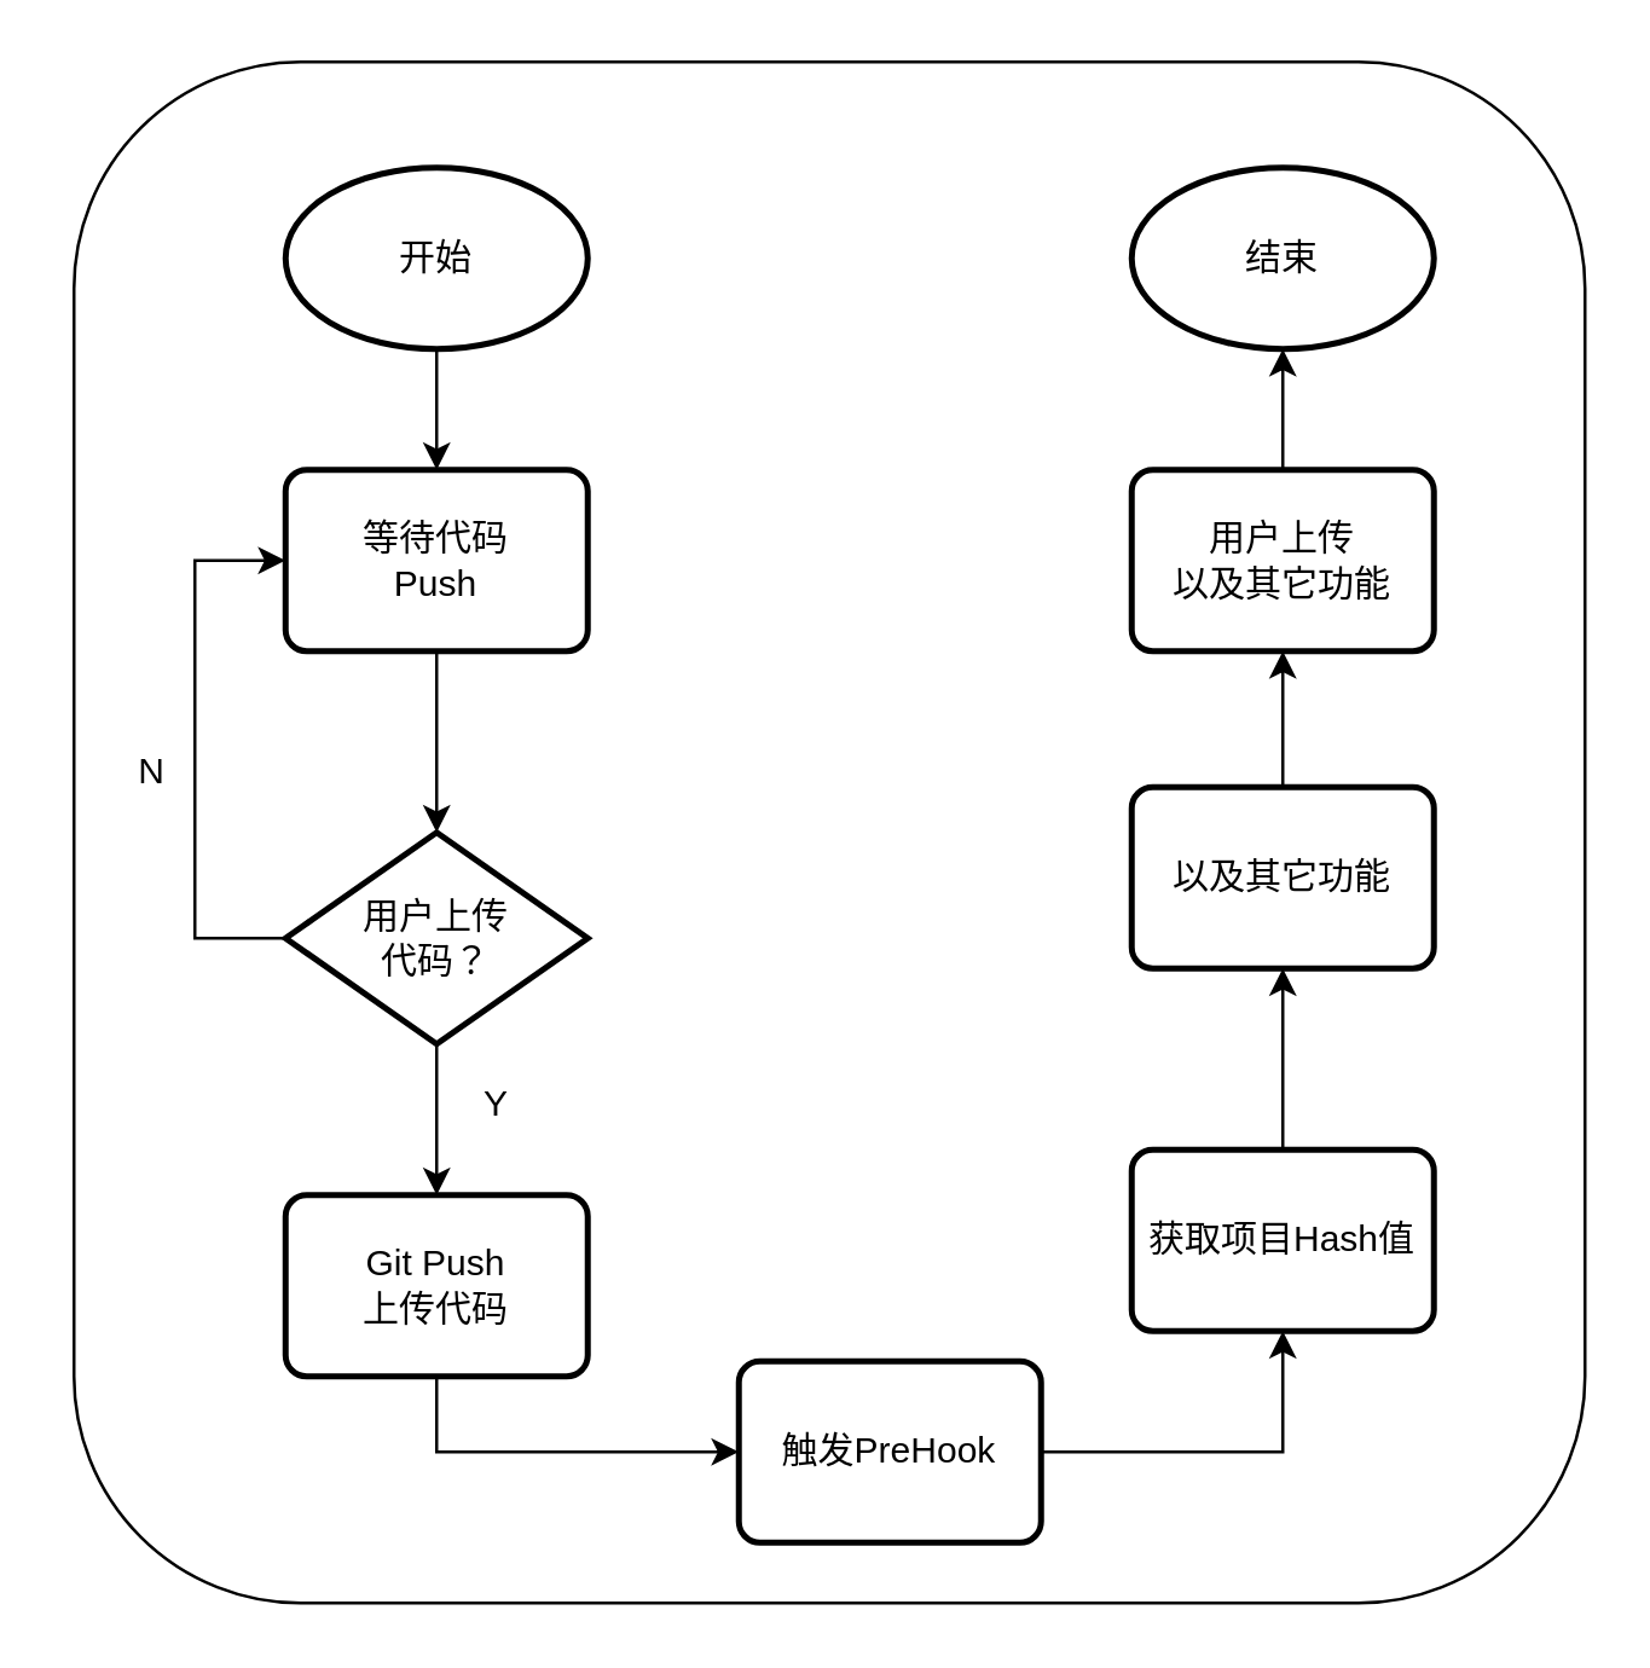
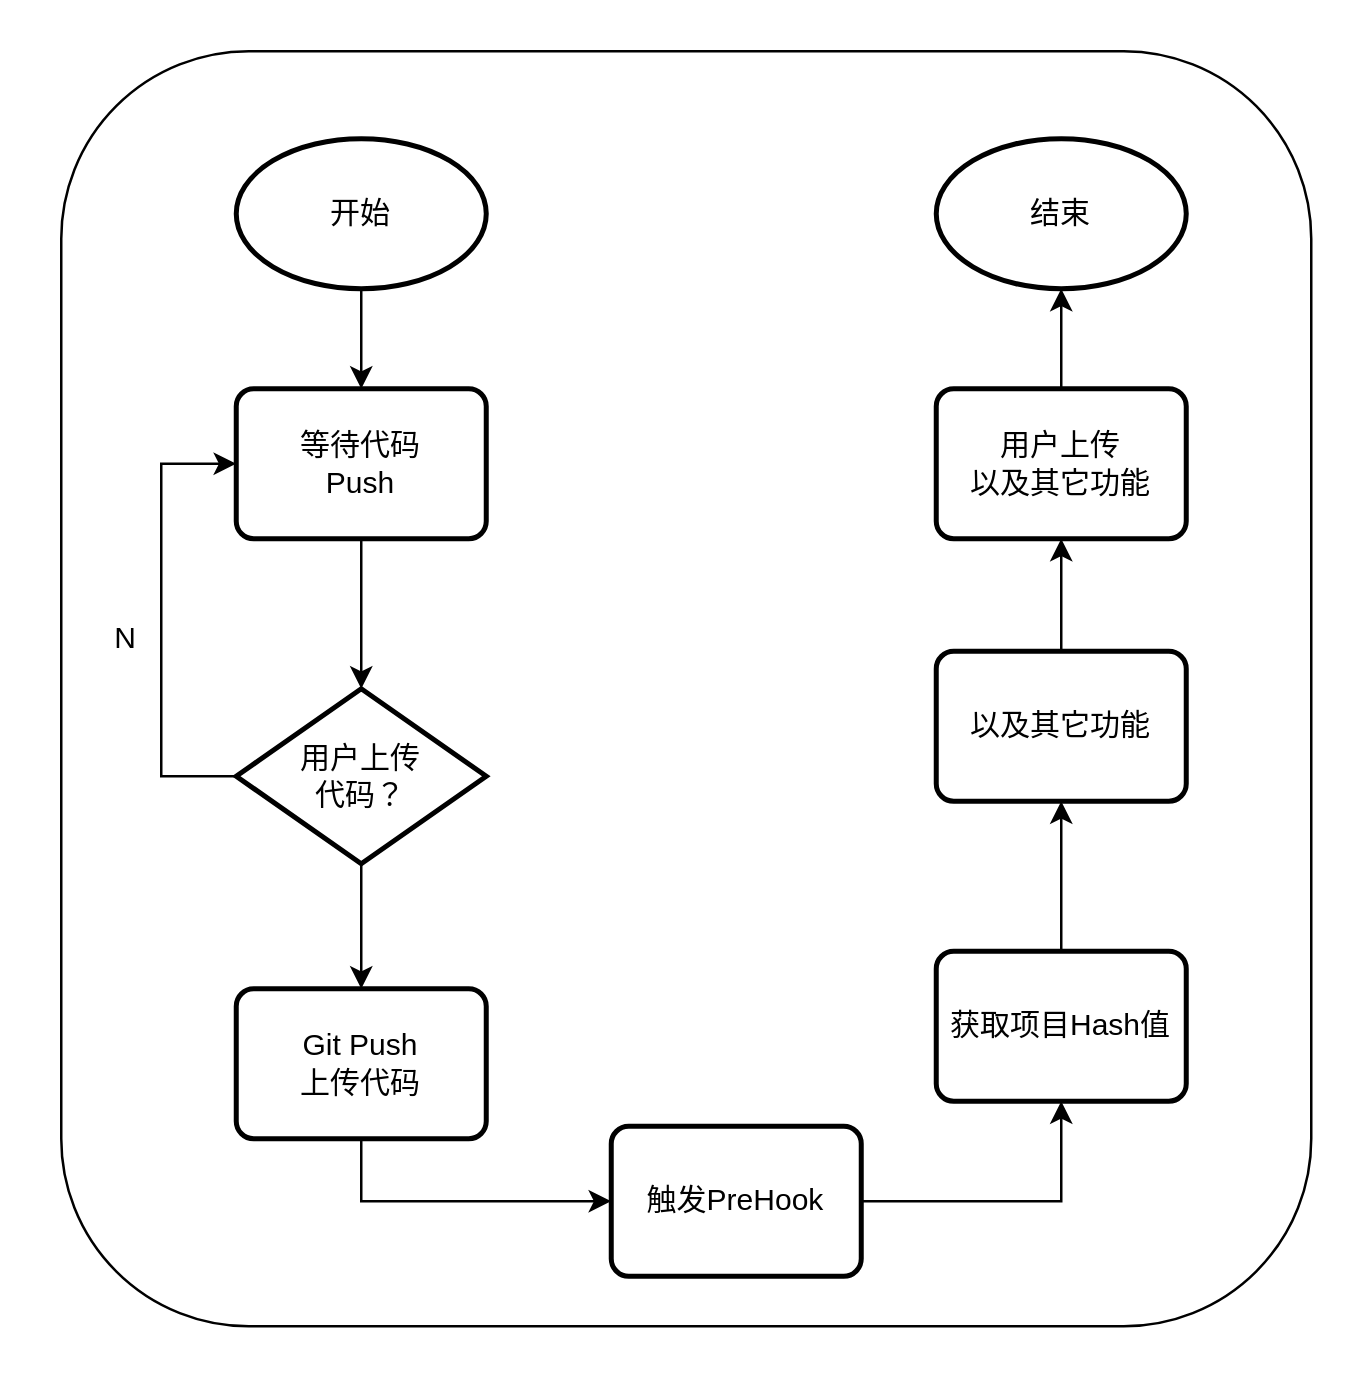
  <mxCell id="0" />
  <mxCell id="1" parent="0" />
  <mxCell id="2" value="" style="rounded=1;whiteSpace=wrap;html=1;" vertex="1" parent="1"><mxGeometry x="24" y="20" width="500" height="510" as="geometry" /></mxCell>
  <mxCell id="3" value="" style="edgeStyle=orthogonalEdgeStyle;rounded=0;orthogonalLoop=1;jettySize=auto;html=1;" edge="1" parent="1" source="5" target="17"><mxGeometry relative="1" as="geometry" /></mxCell>
  <mxCell id="4" style="edgeStyle=orthogonalEdgeStyle;rounded=0;orthogonalLoop=1;jettySize=auto;html=1;entryX=0;entryY=0.5;entryDx=0;entryDy=0;exitX=0;exitY=0.5;exitDx=0;exitDy=0;exitPerimeter=0;" edge="1" parent="1" source="5" target="19"><mxGeometry relative="1" as="geometry"><Array as="points"><mxPoint x="64" y="310" /><mxPoint x="64" y="185" /></Array></mxGeometry></mxCell>
  <mxCell id="5" value="用户上传&lt;br&gt;代码？" style="strokeWidth=2;html=1;shape=mxgraph.flowchart.decision;whiteSpace=wrap;" vertex="1" parent="1"><mxGeometry x="94" y="275" width="100" height="70" as="geometry" /></mxCell>
  <mxCell id="6" value="" style="edgeStyle=orthogonalEdgeStyle;rounded=0;orthogonalLoop=1;jettySize=auto;html=1;exitX=1;exitY=0.5;exitDx=0;exitDy=0;entryX=0.5;entryY=1;entryDx=0;entryDy=0;" edge="1" parent="1" source="7" target="11"><mxGeometry relative="1" as="geometry" /></mxCell>
  <mxCell id="7" value="触发PreHook" style="rounded=1;whiteSpace=wrap;html=1;absoluteArcSize=1;arcSize=14;strokeWidth=2;" vertex="1" parent="1"><mxGeometry x="244" y="450" width="100" height="60" as="geometry" /></mxCell>
  <mxCell id="8" value="" style="edgeStyle=orthogonalEdgeStyle;rounded=0;orthogonalLoop=1;jettySize=auto;html=1;" edge="1" parent="1" source="9" target="13"><mxGeometry relative="1" as="geometry" /></mxCell>
  <mxCell id="9" value="以及其它功能" style="rounded=1;whiteSpace=wrap;html=1;absoluteArcSize=1;arcSize=14;strokeWidth=2;" vertex="1" parent="1"><mxGeometry x="374" y="260" width="100" height="60" as="geometry" /></mxCell>
  <mxCell id="10" value="" style="edgeStyle=orthogonalEdgeStyle;rounded=0;orthogonalLoop=1;jettySize=auto;html=1;" edge="1" parent="1" source="11" target="9"><mxGeometry relative="1" as="geometry" /></mxCell>
  <mxCell id="11" value="获取项目Hash值" style="rounded=1;whiteSpace=wrap;html=1;absoluteArcSize=1;arcSize=14;strokeWidth=2;" vertex="1" parent="1"><mxGeometry x="374" y="380" width="100" height="60" as="geometry" /></mxCell>
  <mxCell id="12" value="" style="edgeStyle=orthogonalEdgeStyle;rounded=0;orthogonalLoop=1;jettySize=auto;html=1;entryX=0.5;entryY=1;entryDx=0;entryDy=0;entryPerimeter=0;" edge="1" parent="1" source="13" target="14"><mxGeometry relative="1" as="geometry"><mxPoint x="424" y="115" as="targetPoint" /></mxGeometry></mxCell>
  <mxCell id="13" value="用户上传&lt;br&gt;以及其它功能" style="rounded=1;whiteSpace=wrap;html=1;absoluteArcSize=1;arcSize=14;strokeWidth=2;" vertex="1" parent="1"><mxGeometry x="374" y="155" width="100" height="60" as="geometry" /></mxCell>
  <mxCell id="14" value="结束" style="strokeWidth=2;html=1;shape=mxgraph.flowchart.start_1;whiteSpace=wrap;" vertex="1" parent="1"><mxGeometry x="374" y="55" width="100" height="60" as="geometry" /></mxCell>
- <mxCell id="15" value="Y" style="text;html=1;strokeColor=none;fillColor=none;align=center;verticalAlign=middle;whiteSpace=wrap;rounded=0;" vertex="1" parent="1"><mxGeometry x="134" y="350" width="60" height="30" as="geometry" /></mxCell>
  <mxCell id="16" value="" style="edgeStyle=orthogonalEdgeStyle;rounded=0;orthogonalLoop=1;jettySize=auto;html=1;entryX=0;entryY=0.5;entryDx=0;entryDy=0;exitX=0.5;exitY=1;exitDx=0;exitDy=0;" edge="1" parent="1" source="17" target="7"><mxGeometry relative="1" as="geometry"><mxPoint x="194" y="520" as="targetPoint" /></mxGeometry></mxCell>
  <mxCell id="17" value="Git Push&lt;br&gt;上传代码" style="rounded=1;whiteSpace=wrap;html=1;absoluteArcSize=1;arcSize=14;strokeWidth=2;" vertex="1" parent="1"><mxGeometry x="94" y="395" width="100" height="60" as="geometry" /></mxCell>
  <mxCell id="18" value="" style="edgeStyle=orthogonalEdgeStyle;rounded=0;orthogonalLoop=1;jettySize=auto;html=1;" edge="1" parent="1" source="19" target="5"><mxGeometry relative="1" as="geometry" /></mxCell>
  <mxCell id="19" value="等待代码&lt;br&gt;Push" style="rounded=1;whiteSpace=wrap;html=1;absoluteArcSize=1;arcSize=14;strokeWidth=2;" vertex="1" parent="1"><mxGeometry x="94" y="155" width="100" height="60" as="geometry" /></mxCell>
  <mxCell id="20" value="" style="edgeStyle=orthogonalEdgeStyle;rounded=0;orthogonalLoop=1;jettySize=auto;html=1;" edge="1" parent="1" source="21" target="19"><mxGeometry relative="1" as="geometry" /></mxCell>
  <mxCell id="21" value="开始" style="strokeWidth=2;html=1;shape=mxgraph.flowchart.start_1;whiteSpace=wrap;" vertex="1" parent="1"><mxGeometry x="94" y="55" width="100" height="60" as="geometry" /></mxCell>
  <mxCell id="22" value="N" style="text;html=1;strokeColor=none;fillColor=none;align=center;verticalAlign=middle;whiteSpace=wrap;rounded=0;" vertex="1" parent="1"><mxGeometry x="20" y="240" width="60" height="30" as="geometry" /></mxCell>
